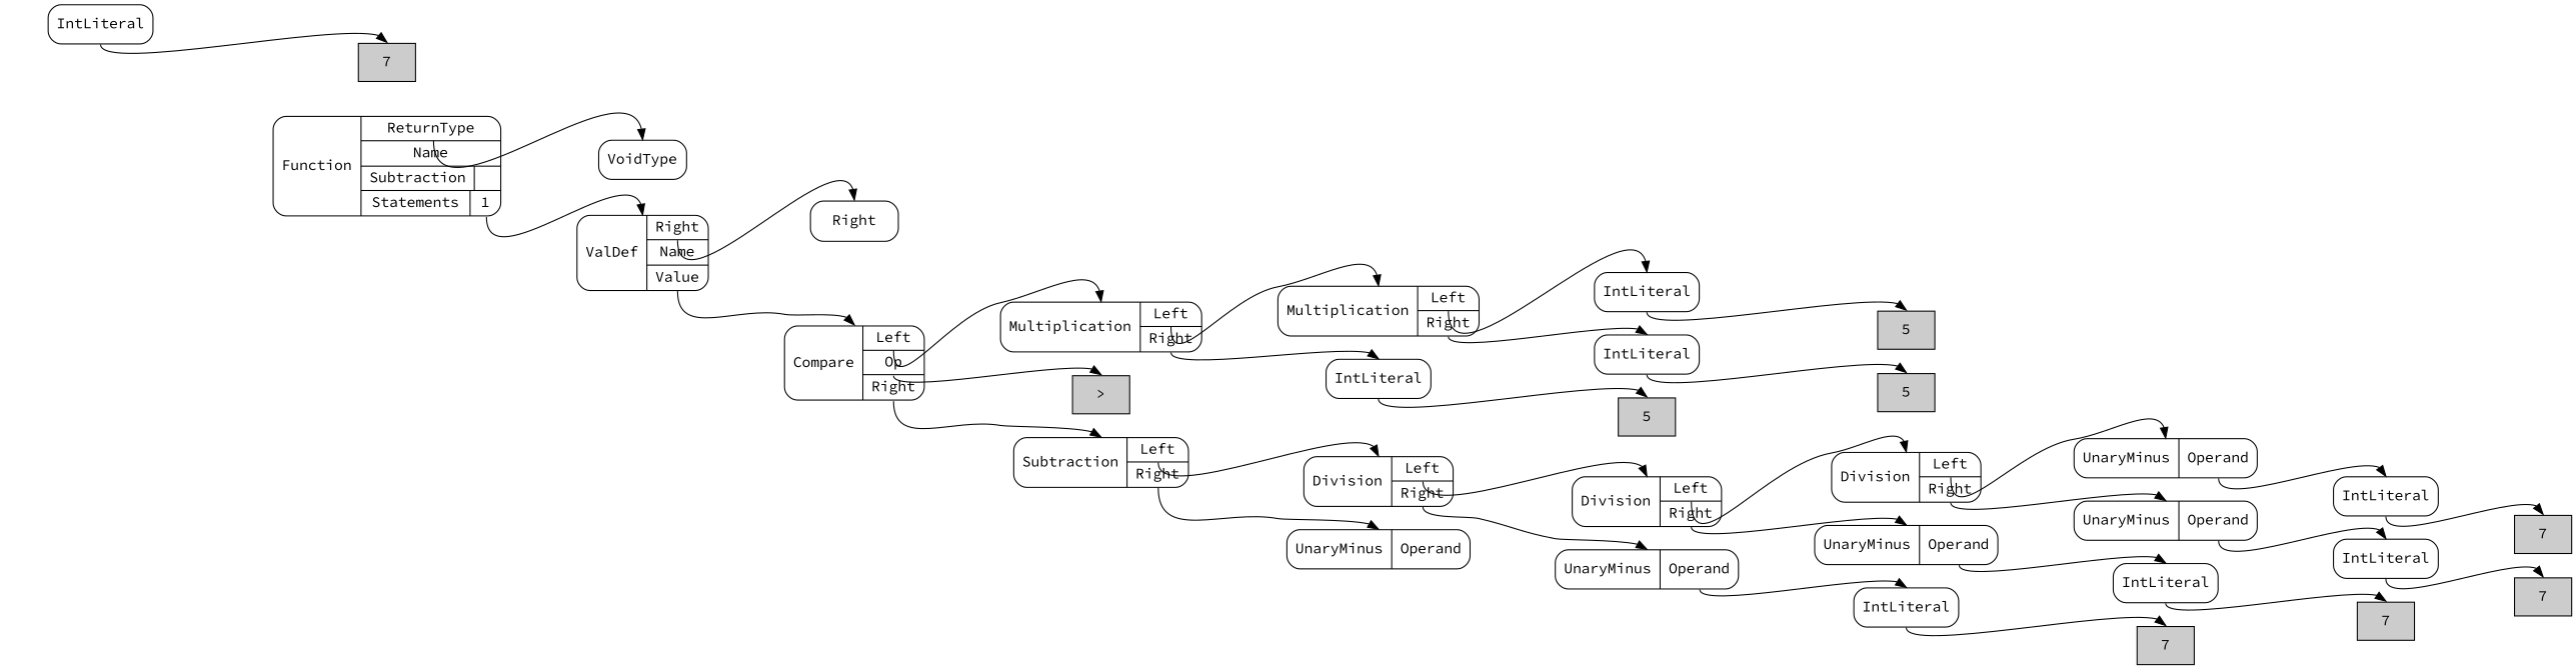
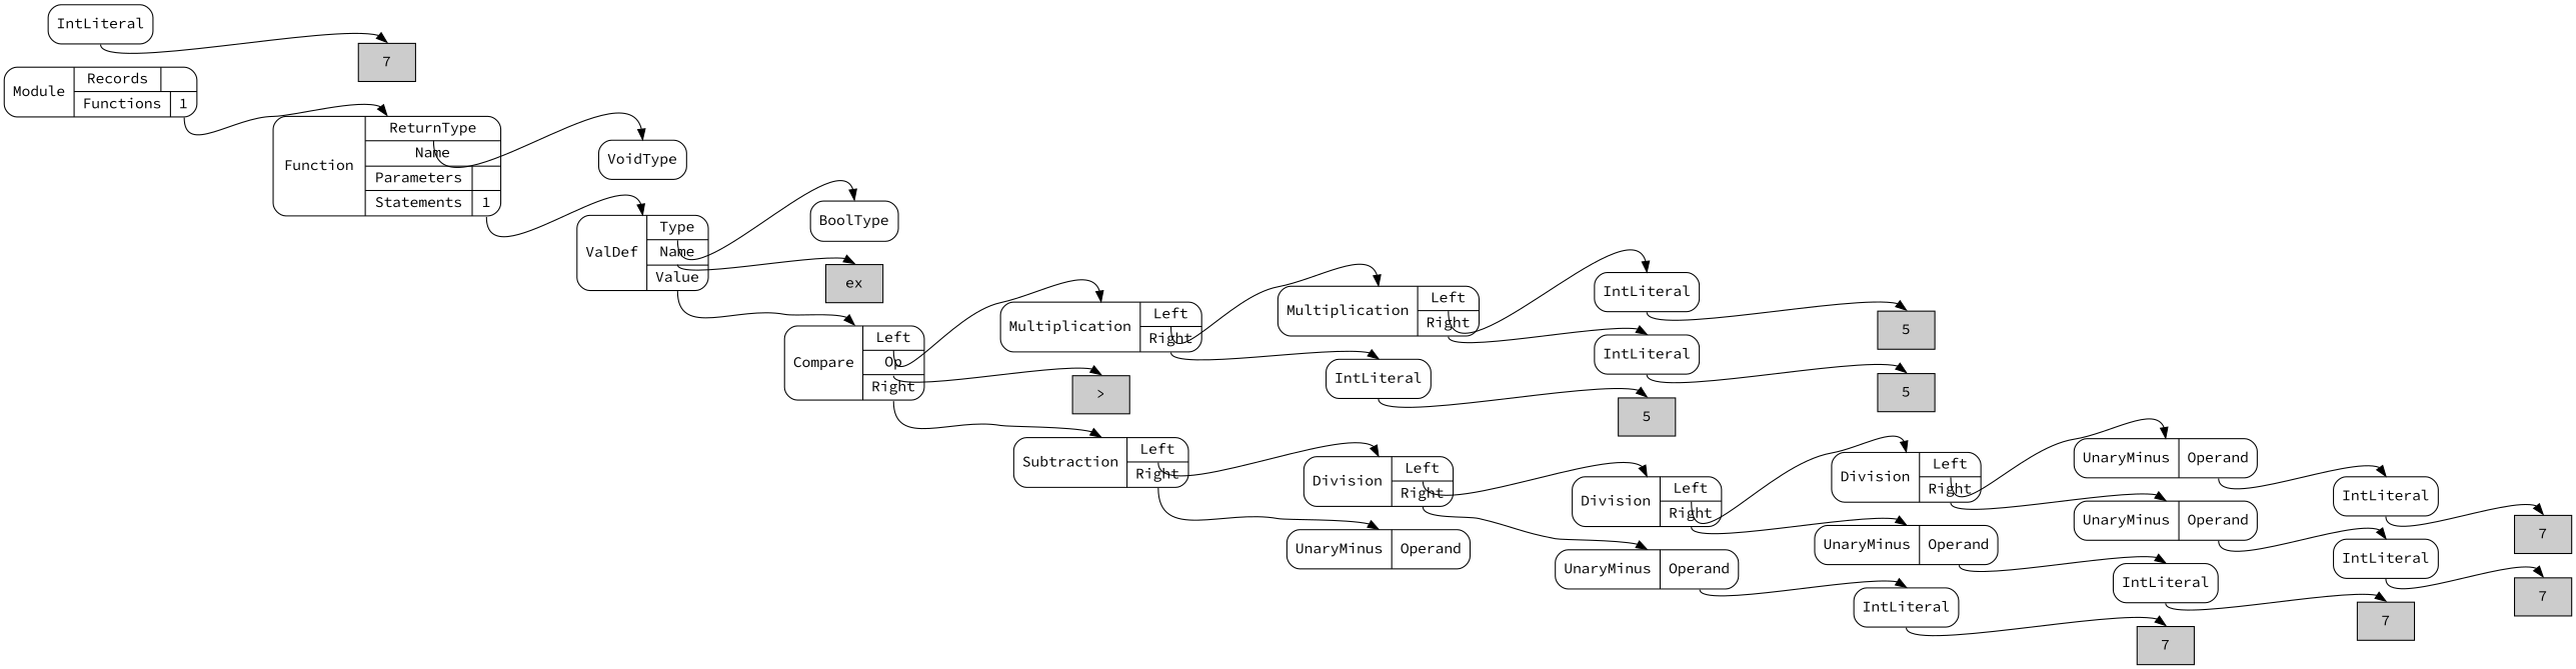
  digraph {
    fontname="Source Code Pro"
    nodesep=0.3
    ordering=out
    rankdir=LR
    ranksep=1
    node [fillcolor=white fontname="Source Code Pro" shape=Mrecord style=filled]
    edge [fontname="Source Code Pro" headport=n tailport="p0:s"]
    n1 [label=VoidType]
-   n2 [label=Right]
+   n2 [label=BoolType]
+   n3 [fillcolor="#cccccc" label=ex shape=box]
    n4 [fillcolor="#cccccc" label=5 shape=box]
    n5 [label=IntLiteral]
    n6 [fillcolor="#cccccc" label=5 shape=box]
    n7 [label=IntLiteral]
    n8 [label="{Multiplication|{<p0>Left|<p1>Right}}"]
    n9 [fillcolor="#cccccc" label=5 shape=box]
    n10 [label=IntLiteral]
    n11 [label="{Multiplication|{<p0>Left|<p1>Right}}"]
    n12 [fillcolor="#cccccc" label=">" shape=box]
    n13 [fillcolor="#cccccc" label=7 shape=box]
    n14 [label=IntLiteral]
    n15 [label="{UnaryMinus|{<p0>Operand}}"]
    n16 [fillcolor="#cccccc" label=7 shape=box]
    n17 [label=IntLiteral]
    n18 [label="{UnaryMinus|{<p0>Operand}}"]
    n19 [label="{Division|{<p0>Left|<p1>Right}}"]
    n20 [fillcolor="#cccccc" label=7 shape=box]
    n21 [label=IntLiteral]
    n22 [label="{UnaryMinus|{<p0>Operand}}"]
    n23 [label="{Division|{<p0>Left|<p1>Right}}"]
    n24 [fillcolor="#cccccc" label=7 shape=box]
    n25 [label=IntLiteral]
    n26 [label="{UnaryMinus|{<p0>Operand}}"]
    n27 [label="{Division|{<p0>Left|<p1>Right}}"]
    n28 [fillcolor="#cccccc" label=7 shape=box]
    n29 [label=IntLiteral]
    n30 [label="{UnaryMinus|{<p0>Operand}}"]
    n31 [label="{Subtraction|{<p0>Left|<p1>Right}}"]
    n32 [label="{Compare|{<p0>Left|<p1>Op|<p2>Right}}"]
-   n33 [label="{ValDef|{<p0>Right|<p1>Name|<p2>Value}}"]
-   n34 [label="{Function|{<p0>ReturnType|<p1>Name|{Subtraction|{}}|{Statements|{<p3_0>1}}}}"]
+   n33 [label="{ValDef|{<p0>Type|<p1>Name|<p2>Value}}"]
+   n34 [label="{Function|{<p0>ReturnType|<p1>Name|{Parameters|{}}|{Statements|{<p3_0>1}}}}"]
+   n35 [label="{Module|{{Records|{}}|{Functions|{<p1_0>1}}}}"]
    n5 -> n4 [tailport=s]
    n7 -> n6 [tailport=s]
    n8 -> n5
    n8 -> n7 [tailport="p1:s"]
    n10 -> n9 [tailport=s]
    n11 -> n8
    n11 -> n10 [tailport="p1:s"]
    n14 -> n13 [tailport=s]
    n15 -> n14
    n17 -> n16 [tailport=s]
    n18 -> n17
    n19 -> n15
    n19 -> n18 [tailport="p1:s"]
    n21 -> n20 [tailport=s]
    n22 -> n21
    n23 -> n19
    n23 -> n22 [tailport="p1:s"]
    n25 -> n24 [tailport=s]
    n26 -> n25
    n27 -> n23
    n27 -> n26 [tailport="p1:s"]
    n29 -> n28 [tailport=s]
    n31 -> n27
    n31 -> n30 [tailport="p1:s"]
    n32 -> n11
    n32 -> n12 [tailport="p1:s"]
    n32 -> n31 [tailport="p2:s"]
    n33 -> n2
+   n33 -> n3 [tailport="p1:s"]
    n33 -> n32 [tailport="p2:s"]
    n34 -> n1
    n34 -> n33 [tailport="p3_0:s"]
+   n35 -> n34 [tailport="p1_0:s"]
  }
